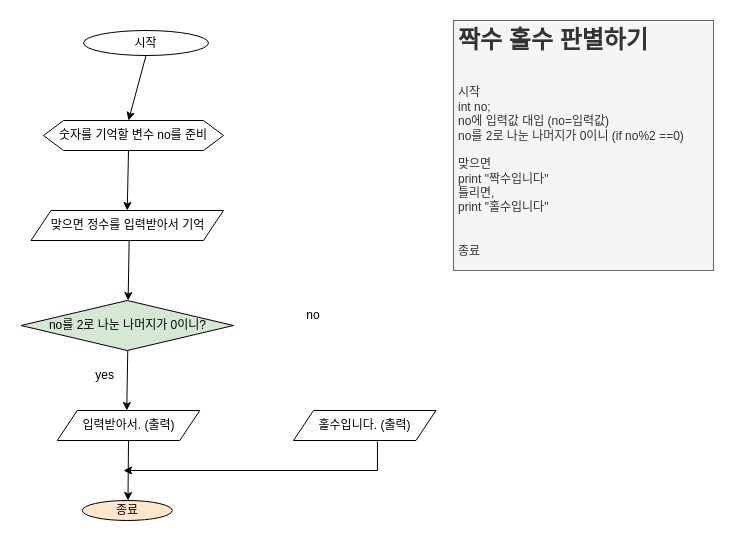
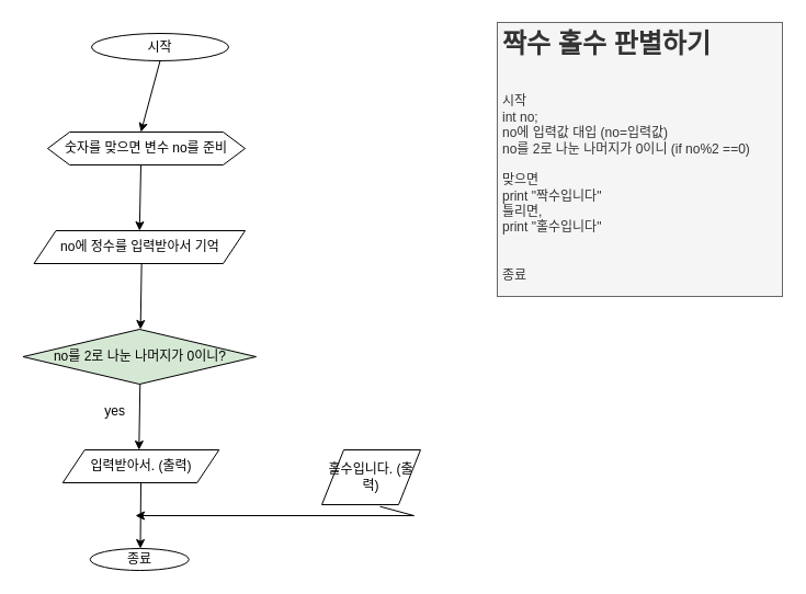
  <mxCell id="0" />
  <mxCell id="1" parent="0" />
  <mxCell id="2" value="시작" style="ellipse;whiteSpace=wrap;html=1;" vertex="1" parent="1"><mxGeometry x="83" y="30" width="125" height="25" as="geometry" /></mxCell>
  <mxCell id="3" value="" style="endArrow=classic;html=1;rounded=0;exitX=0.5;exitY=1;exitDx=0;exitDy=0;" edge="1" parent="1" source="2"><mxGeometry width="50" height="50" relative="1" as="geometry"><mxPoint x="363" y="400" as="sourcePoint" /><mxPoint x="128" y="120" as="targetPoint" /></mxGeometry></mxCell>
- <mxCell id="4" value="종료" style="ellipse;whiteSpace=wrap;html=1;fillColor=#ffe6cc;" vertex="1" parent="1"><mxGeometry x="81.75" y="500" width="90" height="20" as="geometry" /></mxCell>
- <mxCell id="5" value="숫자를 기억할 변수 no를 준비" style="shape=hexagon;perimeter=hexagonPerimeter2;whiteSpace=wrap;html=1;fixedSize=1;" vertex="1" parent="1"><mxGeometry x="43" y="120" width="180" height="30" as="geometry" /></mxCell>
- <mxCell id="6" value="맞으면 정수를 입력받아서 기억" style="shape=parallelogram;perimeter=parallelogramPerimeter;whiteSpace=wrap;html=1;fixedSize=1;" vertex="1" parent="1"><mxGeometry x="30.5" y="210" width="192.5" height="30" as="geometry" /></mxCell>
+ <mxCell id="4" value="종료" style="ellipse;whiteSpace=wrap;html=1;" vertex="1" parent="1"><mxGeometry x="81.75" y="500" width="90" height="20" as="geometry" /></mxCell>
+ <mxCell id="5" value="숫자를 맞으면 변수 no를 준비" style="shape=hexagon;perimeter=hexagonPerimeter2;whiteSpace=wrap;html=1;fixedSize=1;" vertex="1" parent="1"><mxGeometry x="43" y="120" width="180" height="30" as="geometry" /></mxCell>
+ <mxCell id="6" value="no에 정수를 입력받아서 기억" style="shape=parallelogram;perimeter=parallelogramPerimeter;whiteSpace=wrap;html=1;fixedSize=1;" vertex="1" parent="1"><mxGeometry x="30.5" y="210" width="192.5" height="30" as="geometry" /></mxCell>
  <mxCell id="7" value="" style="endArrow=classic;html=1;rounded=0;exitX=0.5;exitY=1;exitDx=0;exitDy=0;entryX=0.5;entryY=0;entryDx=0;entryDy=0;" edge="1" parent="1" target="6"><mxGeometry width="50" height="50" relative="1" as="geometry"><mxPoint x="128" y="150" as="sourcePoint" /><mxPoint x="128" y="220" as="targetPoint" /></mxGeometry></mxCell>
  <mxCell id="8" value="no를 2로 나눈 나머지가 0이니?" style="rhombus;whiteSpace=wrap;html=1;fillColor=#d5e8d4;" vertex="1" parent="1"><mxGeometry x="20.5" y="300" width="212.5" height="50" as="geometry" /></mxCell>
  <mxCell id="9" value="" style="endArrow=classic;html=1;rounded=0;exitX=0.5;exitY=1;exitDx=0;exitDy=0;entryX=0.5;entryY=0;entryDx=0;entryDy=0;" edge="1" parent="1"><mxGeometry width="50" height="50" relative="1" as="geometry"><mxPoint x="128.63" y="240" as="sourcePoint" /><mxPoint x="127.63" y="300" as="targetPoint" /></mxGeometry></mxCell>
  <mxCell id="10" value="&amp;nbsp;yes" style="text;html=1;strokeColor=none;fillColor=none;align=center;verticalAlign=middle;whiteSpace=wrap;rounded=0;" vertex="1" parent="1"><mxGeometry x="73" y="360" width="60" height="30" as="geometry" /></mxCell>
- <mxCell id="11" value="no" style="text;html=1;strokeColor=none;fillColor=none;align=center;verticalAlign=middle;whiteSpace=wrap;rounded=0;" vertex="1" parent="1"><mxGeometry x="283" y="300" width="60" height="30" as="geometry" /></mxCell>
  <mxCell id="12" value="" style="endArrow=classic;html=1;rounded=0;exitX=0.5;exitY=1;exitDx=0;exitDy=0;entryX=0.5;entryY=0;entryDx=0;entryDy=0;" edge="1" parent="1"><mxGeometry width="50" height="50" relative="1" as="geometry"><mxPoint x="127.25" y="350" as="sourcePoint" /><mxPoint x="126.25" y="410" as="targetPoint" /></mxGeometry></mxCell>
  <mxCell id="13" value="입력받아서. (출력)" style="shape=parallelogram;perimeter=parallelogramPerimeter;whiteSpace=wrap;html=1;fixedSize=1;" vertex="1" parent="1"><mxGeometry x="56.75" y="410" width="142.5" height="30" as="geometry" /></mxCell>
  <mxCell id="14" value="" style="endArrow=classic;html=1;rounded=0;entryX=0.5;entryY=0;entryDx=0;entryDy=0;exitX=0.5;exitY=1;exitDx=0;exitDy=0;" edge="1" parent="1" source="13"><mxGeometry width="50" height="50" relative="1" as="geometry"><mxPoint x="128" y="450" as="sourcePoint" /><mxPoint x="127.5" y="500" as="targetPoint" /></mxGeometry></mxCell>
- <mxCell id="15" value="홀수입니다. (출력)" style="shape=parallelogram;perimeter=parallelogramPerimeter;whiteSpace=wrap;html=1;fixedSize=1;" vertex="1" parent="1"><mxGeometry x="293" y="410" width="142.5" height="30" as="geometry" /></mxCell>
+ <mxCell id="15" value="홀수입니다. (출력)" style="shape=parallelogram;perimeter=parallelogramPerimeter;whiteSpace=wrap;html=1;fixedSize=1;" vertex="1" parent="1"><mxGeometry x="293" y="410" width="90" height="50" as="geometry" /></mxCell>
  <mxCell id="16" value="" style="endArrow=classic;html=1;rounded=0;exitX=0.589;exitY=1.033;exitDx=0;exitDy=0;exitPerimeter=0;" edge="1" parent="1" source="15"><mxGeometry width="50" height="50" relative="1" as="geometry"><mxPoint x="263" y="540" as="sourcePoint" /><mxPoint x="123" y="470" as="targetPoint" /><Array as="points"><mxPoint x="377" y="470" /></Array></mxGeometry></mxCell>
  <mxCell id="17" value="&lt;h1&gt;짝수 홀수 판별하기&lt;/h1&gt;&lt;div&gt;&lt;br&gt;&lt;/div&gt;&lt;div&gt;시작&lt;/div&gt;&lt;div&gt;int no;&lt;/div&gt;&lt;div&gt;no에 입력값 대입 (no=입력값)&lt;/div&gt;&lt;div&gt;no를 2로 나눈 나머지가 0이니 (if no%2 ==0)&lt;/div&gt;&lt;div&gt;&lt;br&gt;&lt;/div&gt;&lt;div&gt;맞으면&lt;/div&gt;&lt;div&gt;print &quot;짝수입니다&quot;&amp;nbsp;&lt;/div&gt;&lt;div&gt;틀리면,&lt;/div&gt;&lt;div&gt;print &quot;홀수입니다&quot;&lt;/div&gt;&lt;div&gt;&lt;br&gt;&lt;/div&gt;&lt;div&gt;&lt;br&gt;&lt;/div&gt;&lt;div&gt;종료&lt;/div&gt;" style="text;html=1;spacing=5;spacingTop=-20;whiteSpace=wrap;overflow=hidden;rounded=0;fillColor=#f5f5f5;fontColor=#333333;strokeColor=#666666;" vertex="1" parent="1"><mxGeometry x="453" y="20" width="260" height="250" as="geometry" /></mxCell>
